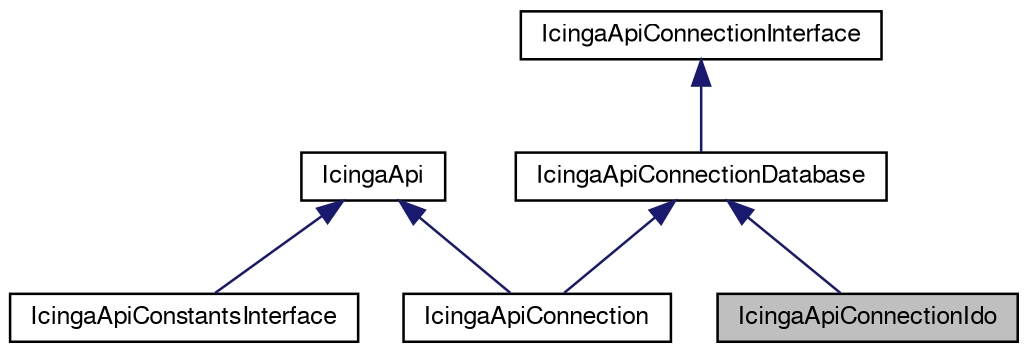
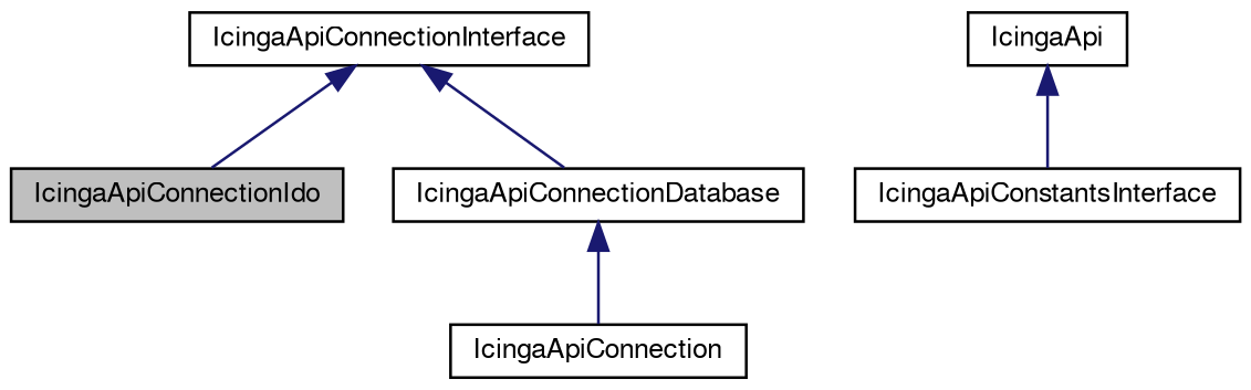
  digraph {
    node [color=black fontname=FreeSans fontsize=10 shape=record]
    edge [color=midnightblue dir=back fontname=FreeSans fontsize=10 labelfontname=FreeSans labelfontsize=10 style=solid]
    n1 [fillcolor=grey75 fontcolor=black height=0.2 label=IcingaApiConnectionIdo style=filled width=0.4]
    n2 [height=0.2 label=IcingaApiConnectionDatabase width=0.4]
    n3 [height=0.2 label=IcingaApiConnection width=0.4]
    n4 [height=0.2 label=IcingaApi width=0.4]
    n5 [height=0.2 label=IcingaApiConstantsInterface width=0.4]
    n6 [height=0.2 label=IcingaApiConnectionInterface width=0.4]
-   n2 -> n1
+   n6 -> n1
    n2 -> n3
-   n4 -> n3
    n4 -> n5
    n6 -> n2
  }
